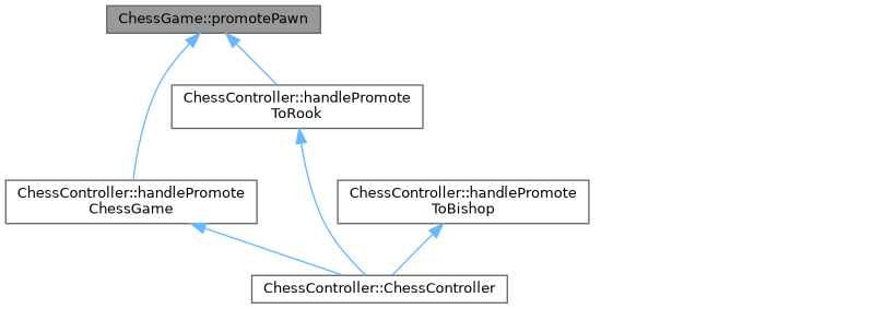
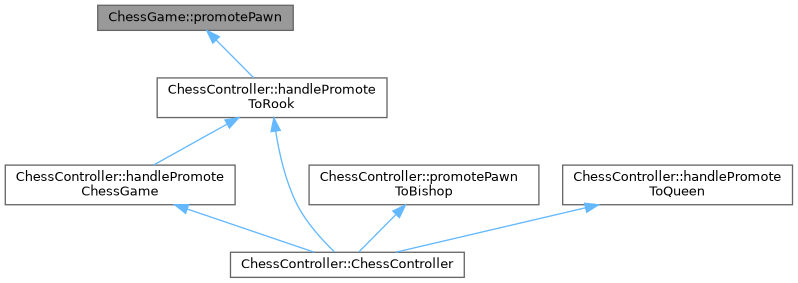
  digraph {
    rankdir=TB
    node [color=grey40 fillcolor=white fontname=Helvetica fontsize=10 shape=box style=filled]
    edge [color=steelblue1 dir=back fontname=Helvetica fontsize=10 labelfontname=Helvetica labelfontsize=10 style=solid]
    n1 [color=gray40 fillcolor=grey60 fontcolor=black height=0.2 label="ChessGame::promotePawn" width=0.4]
    n2 [height=0.2 label="ChessController::handlePromote\lChessGame" width=0.4]
    n3 [height=0.2 label="ChessController::handlePromote\lToRook" width=0.4]
-   n4 [height=0.2 label="ChessController::handlePromote\lToBishop" width=0.4]
+   n4 [height=0.2 label="ChessController::promotePawn\lToBishop" width=0.4]
    n5 [height=0.2 label="ChessController::ChessController" width=0.4]
-   n1 -> n2
+   n6 [height=0.2 label="ChessController::handlePromote\lToQueen" width=0.4]
+   n3 -> n2
    n1 -> n3
    n2 -> n5
    n3 -> n5
    n4 -> n5
+   n6 -> n5
  }
